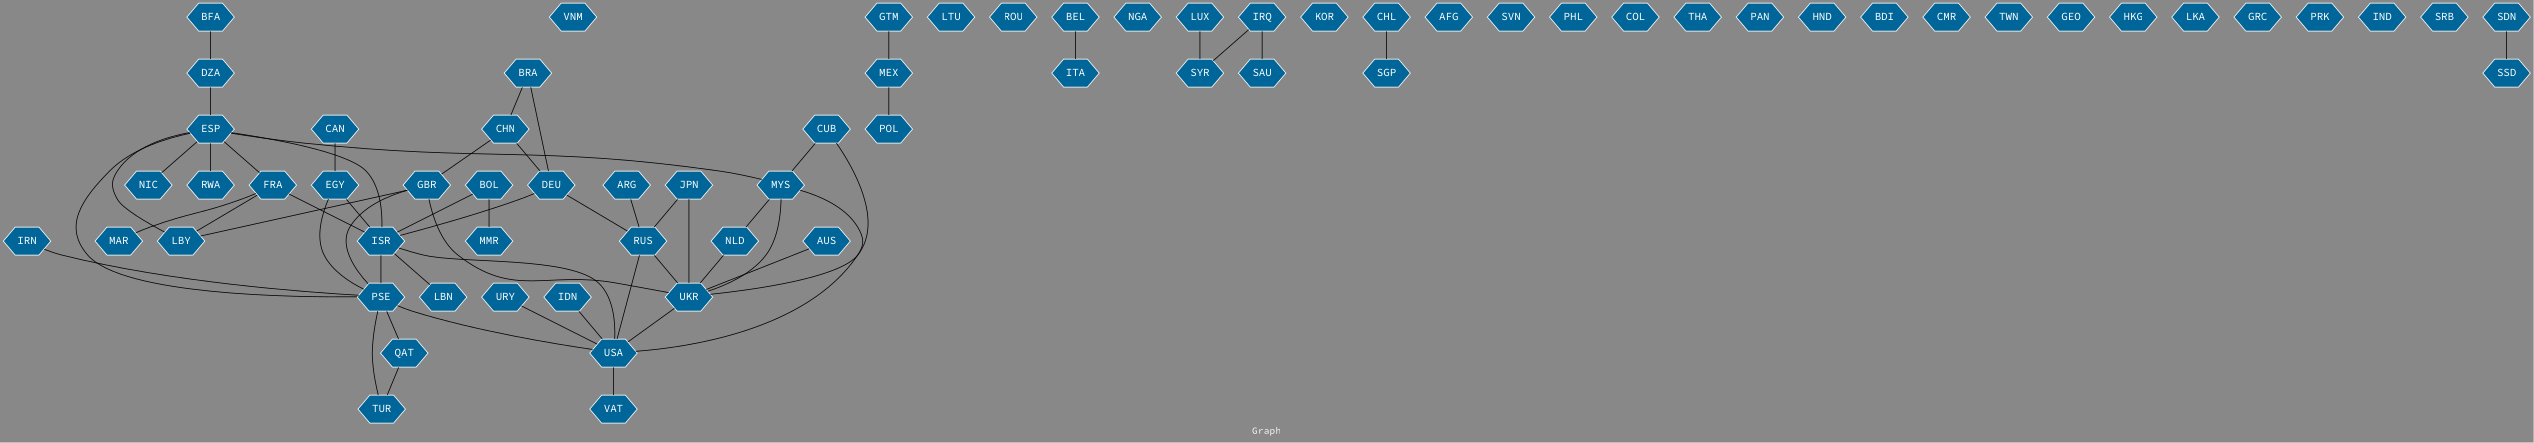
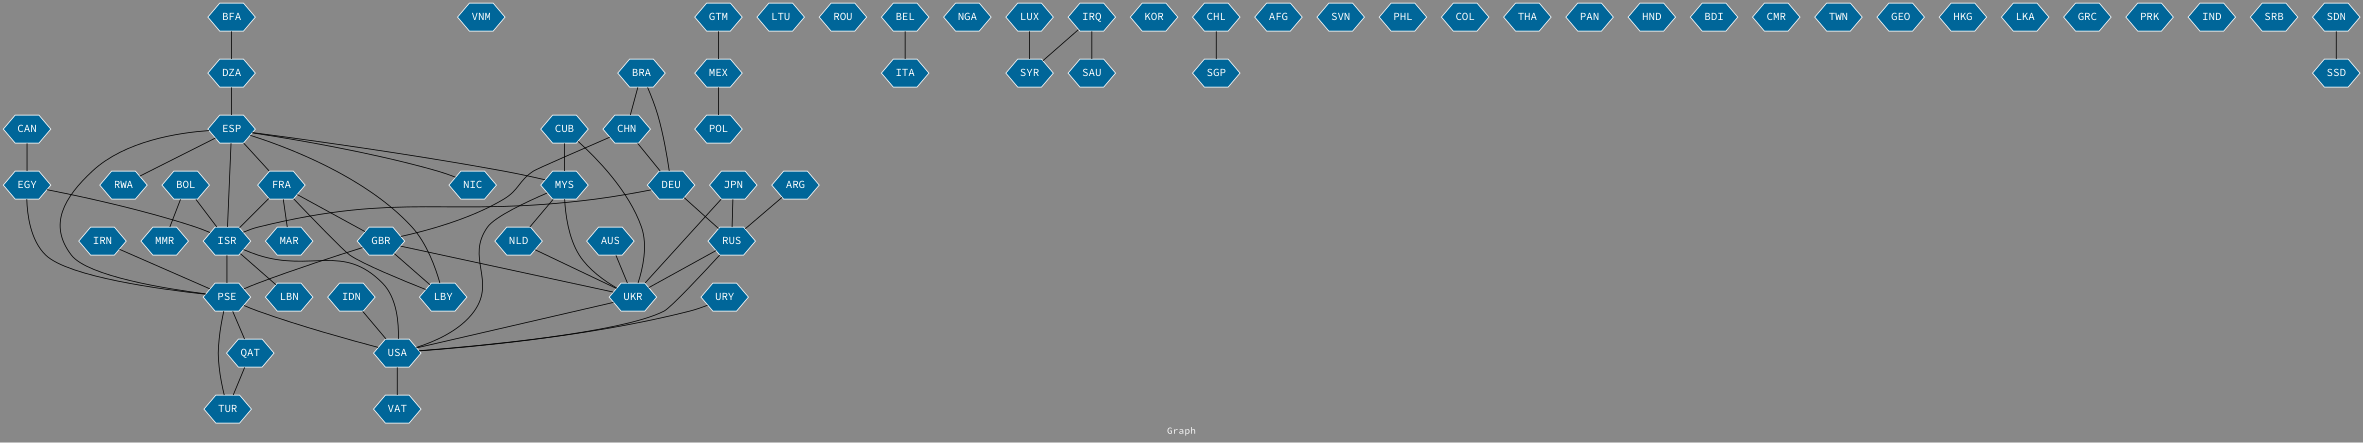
  graph {
    bgcolor="#888888"
    fontcolor=white
    fontname="Source Code Pro"
    fontsize=12
    label="Graph"
    node [color=white fillcolor="#006699" fontcolor=white fontname="Source Code Pro" shape=hexagon style=filled]
    edge [arrowhead=open color=black fontcolor=white fontname="Source Code Pro" fontsize=12 weight=1]
    n1 [label=PSE]
    n2 [label=TUR]
    n3 [label=USA]
    n4 [label=QAT]
    n5 [label=VAT]
    n6 [label=MYS]
    n7 [label=NLD]
    n8 [label=UKR]
    n9 [label=VNM]
    n10 [label=ISR]
    n11 [label=LBN]
    n12 [label=GTM]
    n13 [label=MEX]
    n14 [label=POL]
    n15 [label=LTU]
    n16 [label=CAN]
    n17 [label=EGY]
    n18 [label=ROU]
    n19 [label=ITA]
    n20 [label=NGA]
    n21 [label=RUS]
    n22 [label=SYR]
    n23 [label=KOR]
    n24 [label=CHN]
    n25 [label=GBR]
    n26 [label=DEU]
    n27 [label=LBY]
    n28 [label=ESP]
    n29 [label=FRA]
    n30 [label=NIC]
    n31 [label=RWA]
    n32 [label=MAR]
    n33 [label=CHL]
    n34 [label=SGP]
    n35 [label=AFG]
    n36 [label=IRQ]
    n37 [label=SAU]
    n38 [label=DZA]
    n39 [label=BFA]
    n40 [label=CUB]
    n41 [label=SVN]
    n42 [label=BRA]
    n43 [label=PHL]
    n44 [label=URY]
    n45 [label=COL]
    n46 [label=BEL]
    n47 [label=ARG]
    n48 [label=THA]
    n49 [label=PAN]
    n50 [label=HND]
    n51 [label=BDI]
    n52 [label=CMR]
    n53 [label=IRN]
    n54 [label=TWN]
    n55 [label=GEO]
    n56 [label=BOL]
    n57 [label=MMR]
    n58 [label=IDN]
    n59 [label=HKG]
    n60 [label=LKA]
    n61 [label=GRC]
    n62 [label=PRK]
    n63 [label=LUX]
    n64 [label=AUS]
    n65 [label=JPN]
    n66 [label=IND]
    n67 [label=SRB]
    n68 [label=SSD]
    n69 [label=SDN]
    n1 -- n2
    n1 -- n3 [weight=5]
    n1 -- n4
    n3 -- n5
    n4 -- n2
    n6 -- n3
    n6 -- n7
    n6 -- n8 [weight=7]
    n7 -- n8
    n8 -- n3 [weight=4]
    n10 -- n1 [weight=71]
    n10 -- n3 [weight=6]
    n10 -- n11 [weight=2]
    n12 -- n13 [weight=2]
    n13 -- n14
    n16 -- n17
    n17 -- n1 [weight=4]
    n17 -- n10 [weight=3]
    n21 -- n3 [weight=3]
    n21 -- n8 [weight=13]
    n24 -- n25
    n24 -- n26
    n25 -- n1
    n25 -- n8
    n25 -- n27
    n26 -- n10 [weight=2]
    n26 -- n21 [weight=2]
    n28 -- n1 [weight=2]
    n28 -- n6
    n28 -- n10 [weight=5]
    n28 -- n27 [weight=4]
    n28 -- n29
    n28 -- n30
    n28 -- n31
    n29 -- n10 [weight=2]
+   n29 -- n25
    n29 -- n27
    n29 -- n32
    n33 -- n34
    n36 -- n22
    n36 -- n37 [weight=2]
    n38 -- n28
    n39 -- n38
    n40 -- n6
    n40 -- n8
    n42 -- n24
    n42 -- n26
    n44 -- n3
    n46 -- n19
    n47 -- n21
    n53 -- n1
    n56 -- n10
    n56 -- n57
    n58 -- n3
    n63 -- n22
    n64 -- n8
    n65 -- n8
    n65 -- n21
    n69 -- n68
  }
